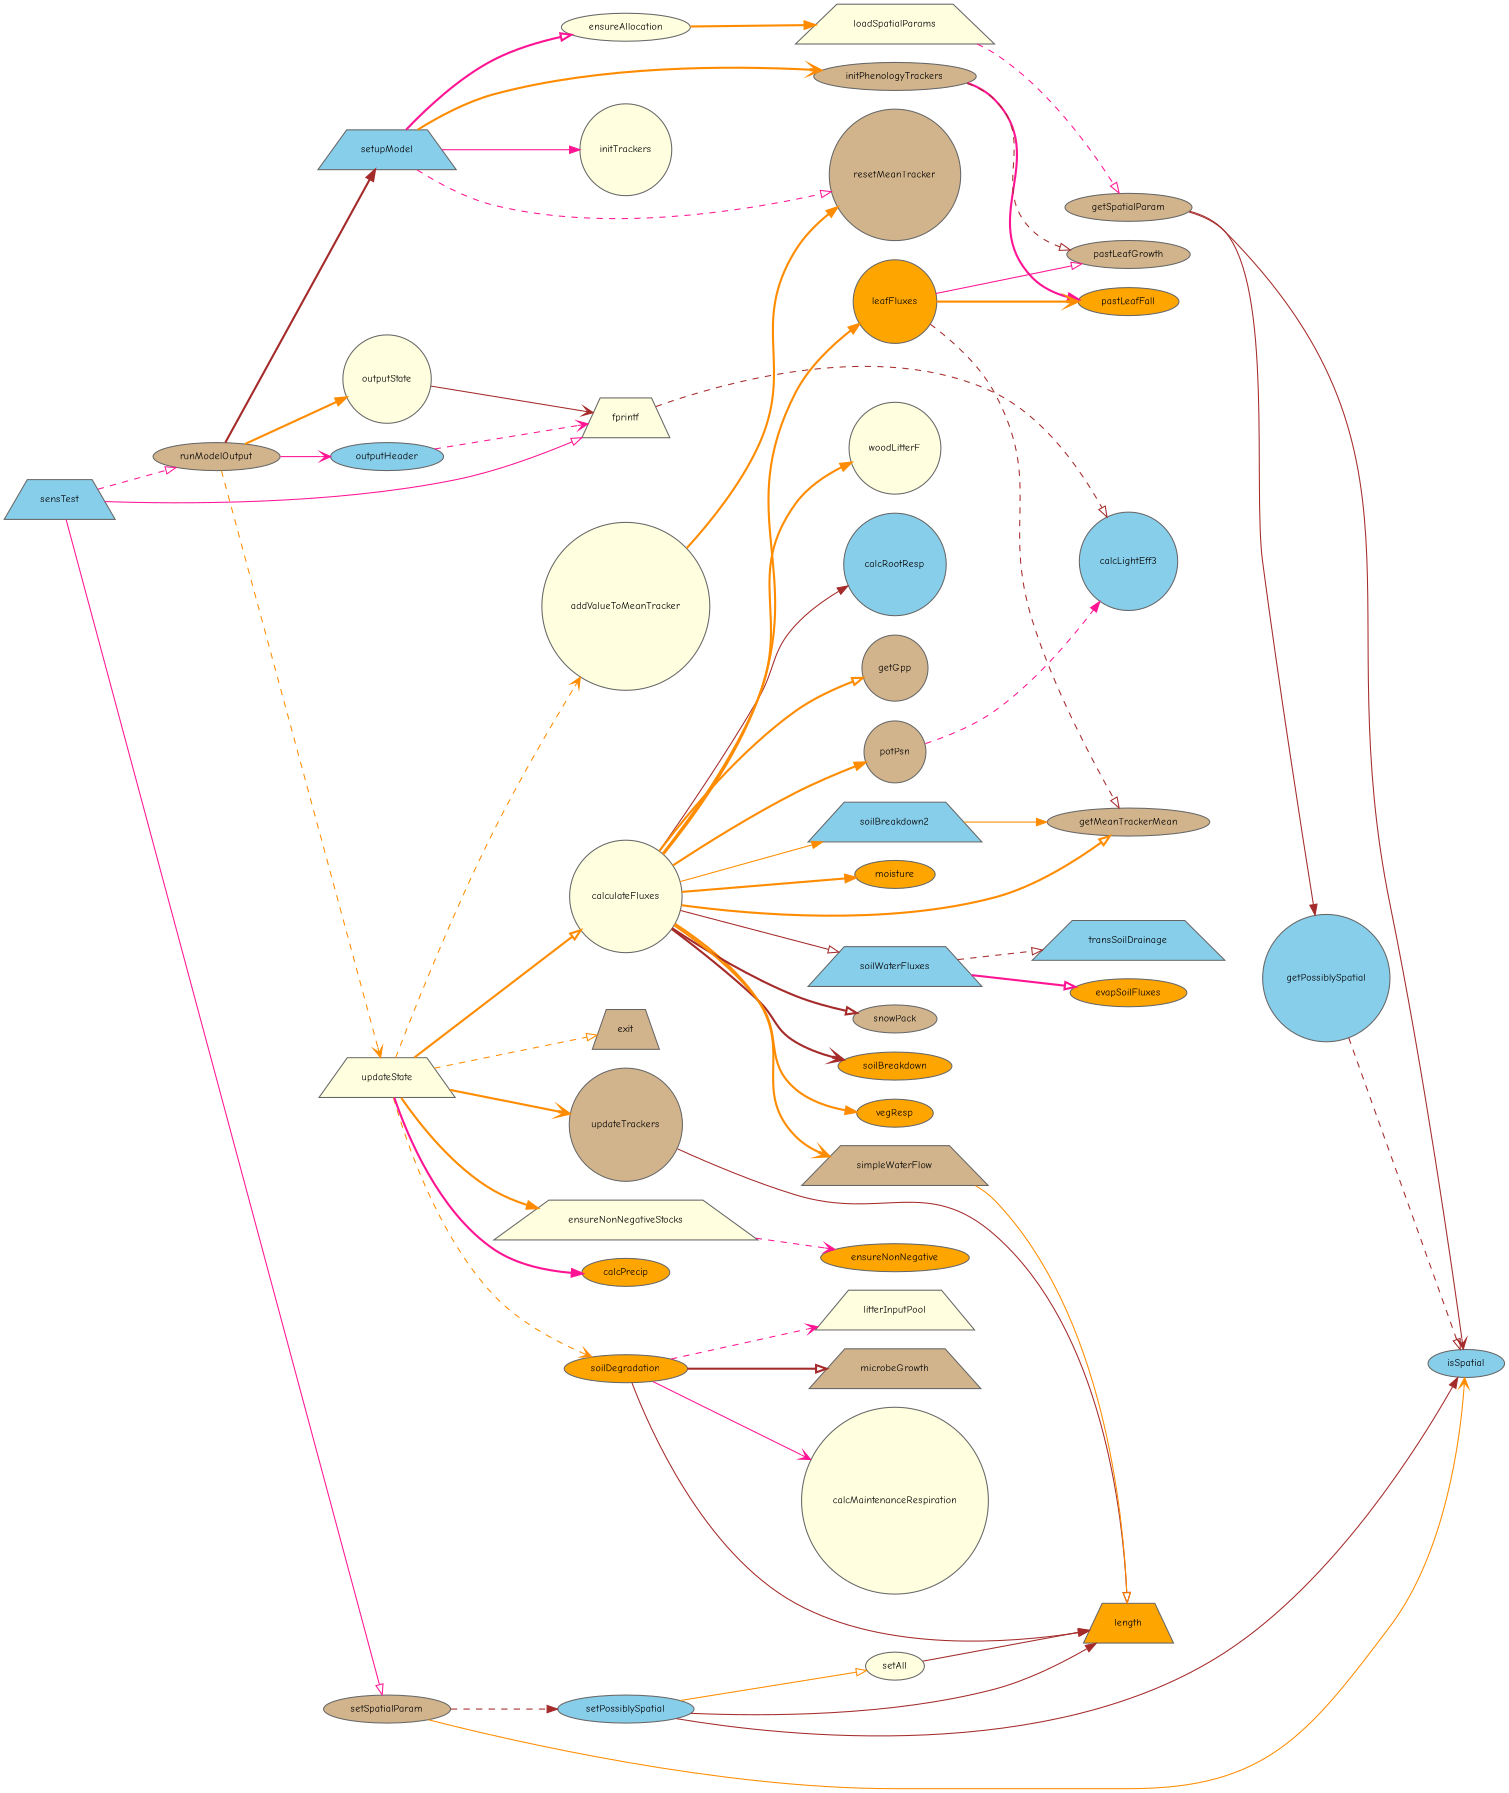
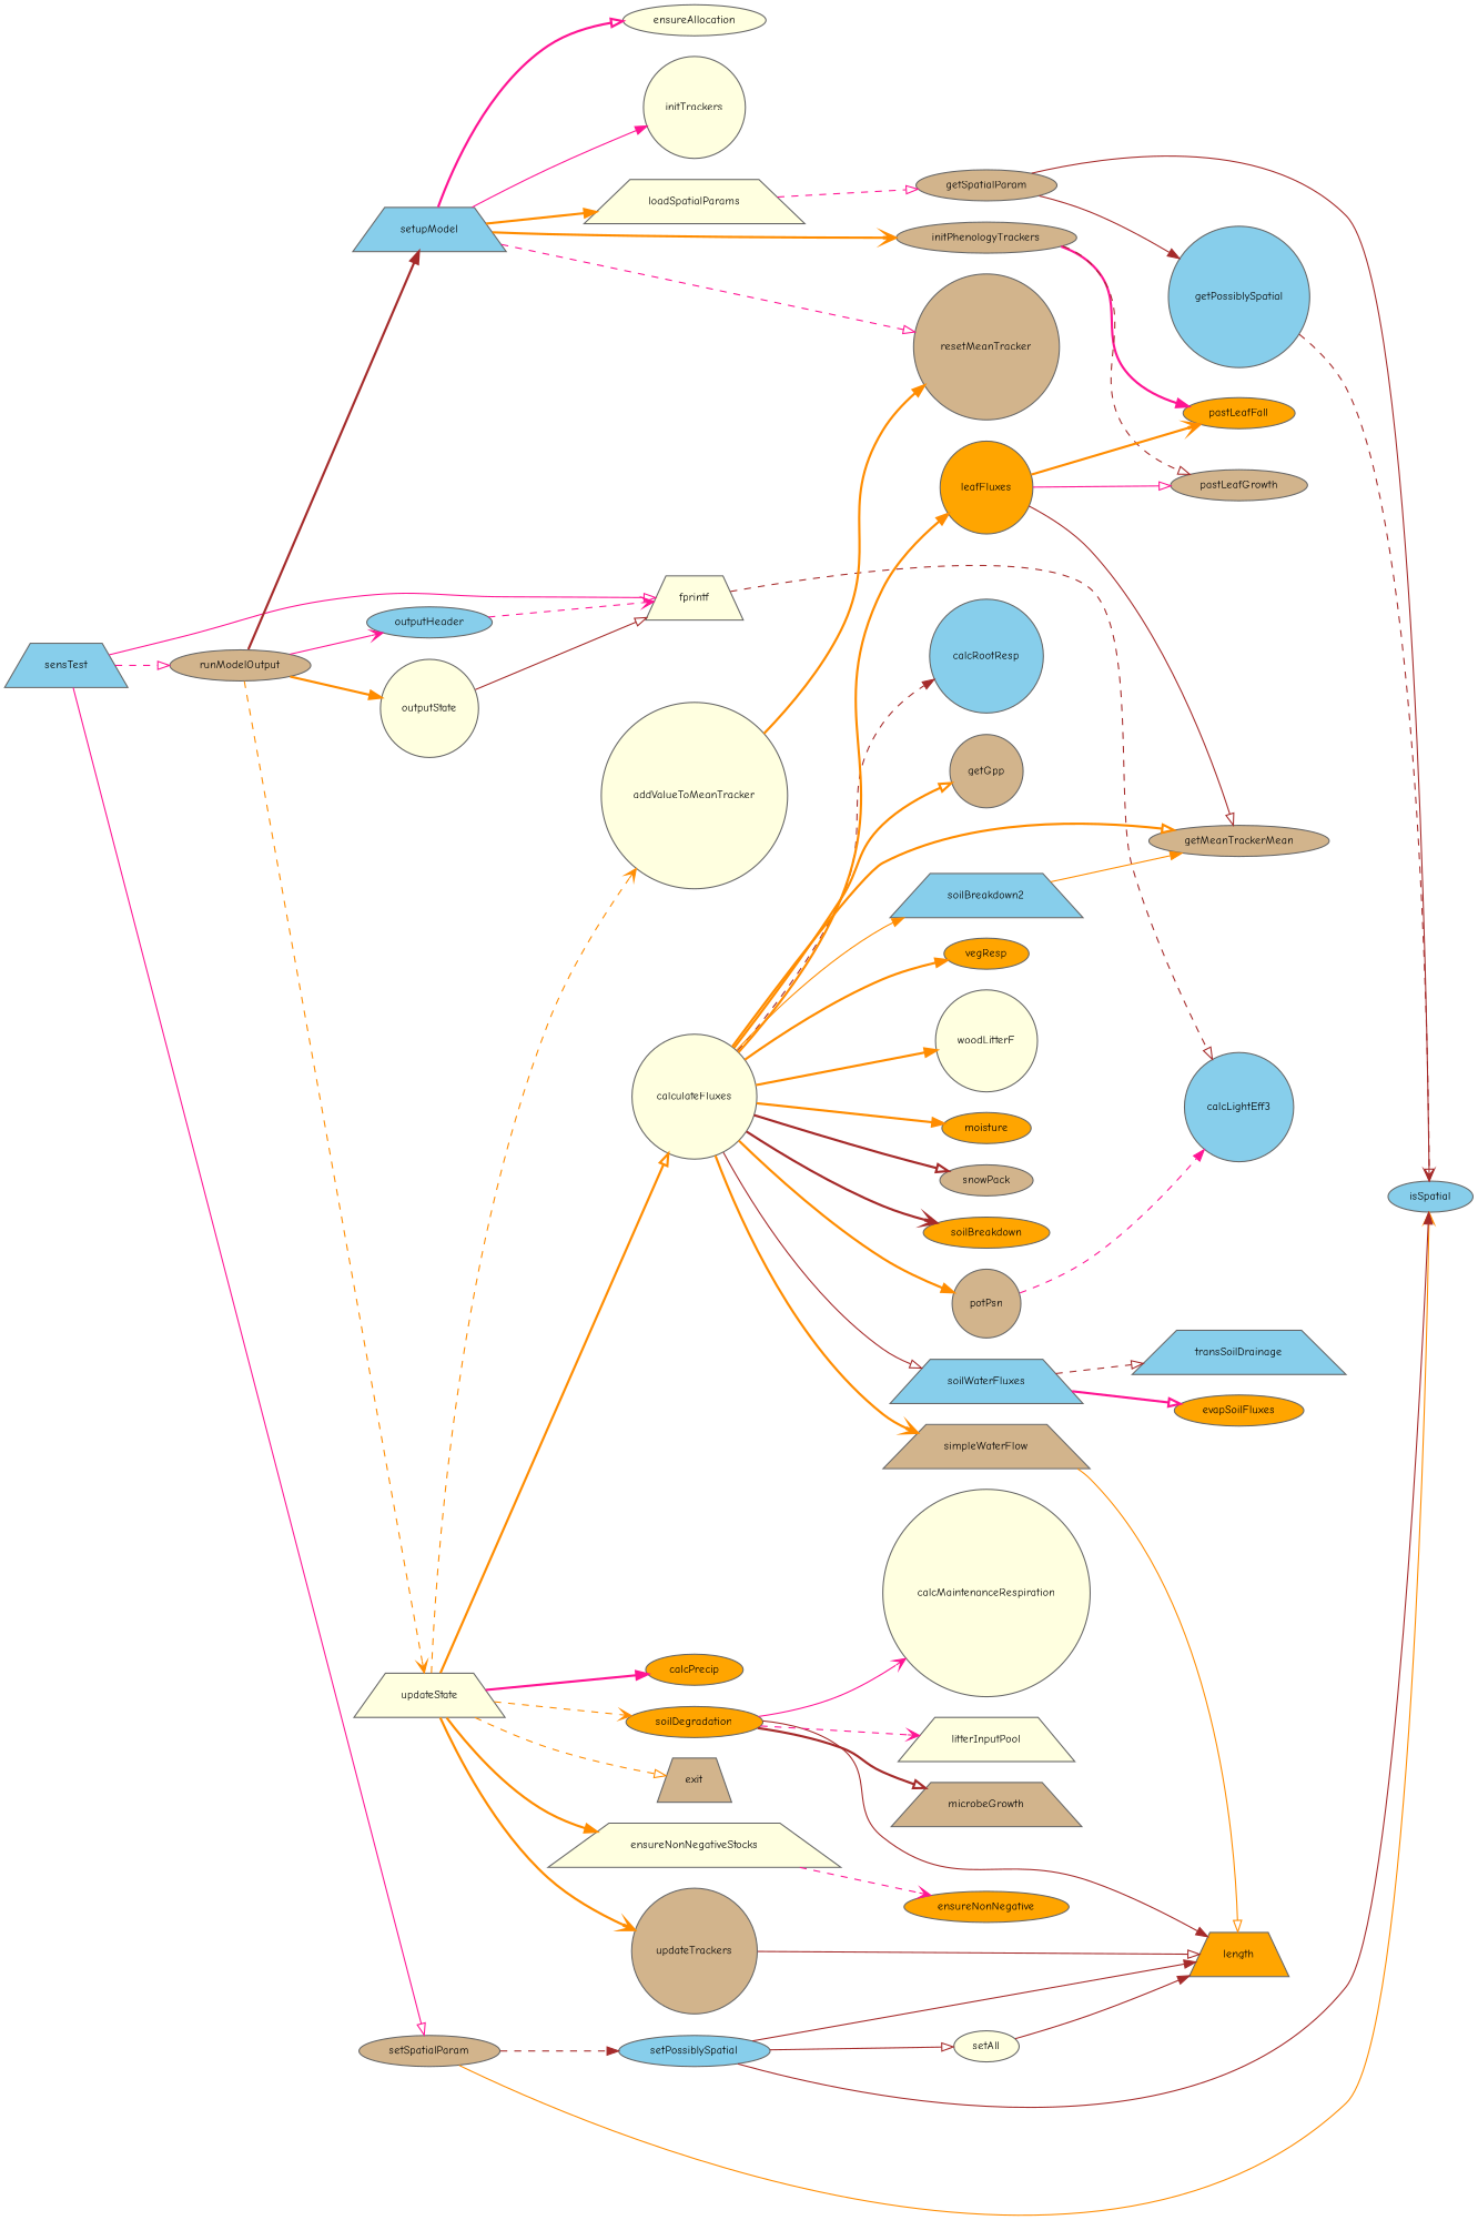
  digraph {
    fontname="Comic Neue"
    rankdir=LR
    node [color=grey40 fillcolor=tan fontname="Comic Neue" fontsize=10 shape=ellipse style=filled]
    edge [arrowhead=onormal color=darkorange fontname="Comic Neue" fontsize=10 labelfontname=Helvetica labelfontsize=10 style=bold]
    n1 [color=gray40 fillcolor=skyblue fontcolor=black height=0.2 label=sensTest shape=trapezium width=0.4]
    n2 [fillcolor=lightyellow height=0.2 label=fprintf shape=trapezium width=0.4]
    n3 [height=0.2 label=runModelOutput width=0.4]
    n4 [height=0.2 label=setSpatialParam width=0.4]
    n5 [fillcolor=skyblue height=0.2 label=calcLightEff3 shape=circle width=0.4]
    n6 [fillcolor=skyblue height=0.2 label=outputHeader width=0.4]
    n7 [fillcolor=lightyellow height=0.2 label=outputState shape=circle width=0.4]
    n8 [fillcolor=skyblue height=0.2 label=setupModel shape=trapezium width=0.4]
    n9 [fillcolor=lightyellow height=0.2 label=updateState shape=trapezium width=0.4]
    n10 [fillcolor=skyblue height=0.2 label=isSpatial width=0.4]
    n11 [fillcolor=skyblue height=0.2 label=setPossiblySpatial width=0.4]
    n12 [fillcolor=orange height=0.2 label=length shape=trapezium width=0.4]
    n13 [fillcolor=lightyellow height=0.2 label=ensureAllocation width=0.4]
    n14 [height=0.2 label=initPhenologyTrackers width=0.4]
    n15 [fillcolor=lightyellow height=0.2 label=initTrackers shape=circle width=0.4]
    n16 [fillcolor=lightyellow height=0.2 label=loadSpatialParams shape=trapezium width=0.4]
    n17 [height=0.2 label=resetMeanTracker shape=circle width=0.4]
    n18 [fillcolor=lightyellow height=0.2 label=addValueToMeanTracker shape=circle width=0.4]
    n19 [fillcolor=lightyellow height=0.2 label=calculateFluxes shape=circle width=0.4]
    n20 [fillcolor=lightyellow height=0.2 label=ensureNonNegativeStocks shape=trapezium width=0.4]
    n21 [height=0.2 label=exit shape=trapezium width=0.4]
    n22 [fillcolor=orange height=0.2 label=soilDegradation width=0.4]
    n23 [height=0.2 label=updateTrackers shape=circle width=0.4]
    n24 [fillcolor=orange height=0.2 label=calcPrecip width=0.4]
    n25 [fillcolor=orange height=0.2 label=pastLeafFall width=0.4]
    n26 [height=0.2 label=pastLeafGrowth width=0.4]
    n27 [height=0.2 label=getSpatialParam width=0.4]
    n28 [fillcolor=skyblue height=0.2 label=getPossiblySpatial shape=circle width=0.4]
    n29 [fillcolor=skyblue height=0.2 label=calcRootResp shape=circle width=0.4]
    n30 [height=0.2 label=getGpp shape=circle width=0.4]
    n31 [height=0.2 label=getMeanTrackerMean width=0.4]
    n32 [fillcolor=orange height=0.2 label=leafFluxes shape=circle width=0.4]
    n33 [fillcolor=orange height=0.2 label=moisture width=0.4]
    n34 [height=0.2 label=potPsn shape=circle width=0.4]
    n35 [height=0.2 label=simpleWaterFlow shape=trapezium width=0.4]
    n36 [height=0.2 label=snowPack width=0.4]
    n37 [fillcolor=orange height=0.2 label=soilBreakdown width=0.4]
    n38 [fillcolor=skyblue height=0.2 label=soilWaterFluxes shape=trapezium width=0.4]
    n39 [fillcolor=orange height=0.2 label=vegResp width=0.4]
    n40 [fillcolor=skyblue height=0.2 label=soilBreakdown2 shape=trapezium width=0.4]
    n41 [fillcolor=lightyellow height=0.2 label=woodLitterF shape=circle width=0.4]
    n42 [fillcolor=orange height=0.2 label=ensureNonNegative width=0.4]
    n43 [fillcolor=lightyellow height=0.2 label=calcMaintenanceRespiration shape=circle width=0.4]
    n44 [fillcolor=lightyellow height=0.2 label=litterInputPool shape=trapezium width=0.4]
    n45 [height=0.2 label=microbeGrowth shape=trapezium width=0.4]
    n46 [fillcolor=orange height=0.2 label=evapSoilFluxes width=0.4]
    n47 [fillcolor=skyblue height=0.2 label=transSoilDrainage shape=trapezium width=0.4]
    n48 [fillcolor=lightyellow height=0.2 label=setAll width=0.4]
    n1 -> n2 [color=deeppink style=solid]
    n1 -> n3 [color=deeppink style=dashed]
    n1 -> n4 [color=deeppink style=solid]
    n2 -> n5 [color=brown style=dashed]
    n3 -> n6 [arrowhead=vee color=deeppink style=solid]
    n3 -> n7 [arrowhead=normal]
    n3 -> n8 [arrowhead=normal color=brown]
    n3 -> n9 [arrowhead=vee style=dashed]
    n4 -> n10 [arrowhead=vee style=solid]
    n4 -> n11 [arrowhead=normal color=brown style=dashed]
    n6 -> n2 [arrowhead=vee color=deeppink style=dashed]
-   n7 -> n2 [arrowhead=vee color=brown style=solid]
+   n7 -> n2 [color=brown style=solid]
    n8 -> n13 [color=deeppink]
    n8 -> n14 [arrowhead=vee]
    n8 -> n15 [arrowhead=normal color=deeppink style=solid]
-   n13 -> n16 [arrowhead=normal]
+   n8 -> n16 [arrowhead=normal]
    n8 -> n17 [color=deeppink style=dashed]
    n9 -> n18 [arrowhead=vee style=dashed]
    n9 -> n19
    n9 -> n20 [arrowhead=normal]
    n9 -> n21 [style=dashed]
    n9 -> n22 [arrowhead=vee style=dashed]
    n9 -> n23 [arrowhead=vee]
    n9 -> n24 [arrowhead=normal color=deeppink]
    n11 -> n10 [arrowhead=normal color=brown style=solid]
    n11 -> n12 [arrowhead=normal color=brown style=solid]
-   n11 -> n48 [style=solid]
+   n11 -> n48 [color=brown style=solid]
    n14 -> n25 [arrowhead=normal color=deeppink]
    n14 -> n26 [color=brown style=dashed]
    n16 -> n27 [color=deeppink style=dashed]
    n18 -> n17 [arrowhead=normal]
-   n19 -> n29 [arrowhead=normal color=brown style=solid]
+   n19 -> n29 [arrowhead=normal color=brown style=dashed]
    n19 -> n30
    n19 -> n31
    n19 -> n32 [arrowhead=normal]
    n19 -> n33 [arrowhead=normal]
    n19 -> n34 [arrowhead=normal]
    n19 -> n35 [arrowhead=vee]
    n19 -> n36 [color=brown]
    n19 -> n37 [arrowhead=vee color=brown]
    n19 -> n38 [color=brown style=solid]
    n19 -> n39 [arrowhead=normal]
    n19 -> n40 [arrowhead=normal style=solid]
    n19 -> n41 [arrowhead=normal]
    n20 -> n42 [arrowhead=vee color=deeppink style=dashed]
    n22 -> n12 [arrowhead=normal color=brown style=solid]
    n22 -> n43 [arrowhead=vee color=deeppink style=solid]
    n22 -> n44 [arrowhead=vee color=deeppink style=dashed]
    n22 -> n45 [color=brown]
    n23 -> n12 [color=brown style=solid]
    n27 -> n10 [arrowhead=vee color=brown style=solid]
    n27 -> n28 [arrowhead=normal color=brown style=solid]
    n28 -> n10 [color=brown style=dashed]
    n32 -> n25 [arrowhead=vee]
    n32 -> n26 [color=deeppink style=solid]
-   n32 -> n31 [color=brown style=dashed]
+   n32 -> n31 [color=brown style=solid]
    n34 -> n5 [arrowhead=normal color=deeppink style=dashed]
    n35 -> n12 [style=solid]
    n38 -> n46 [color=deeppink]
    n38 -> n47 [color=brown style=dashed]
    n40 -> n31 [arrowhead=normal style=solid]
    n48 -> n12 [arrowhead=normal color=brown style=solid]
  }
